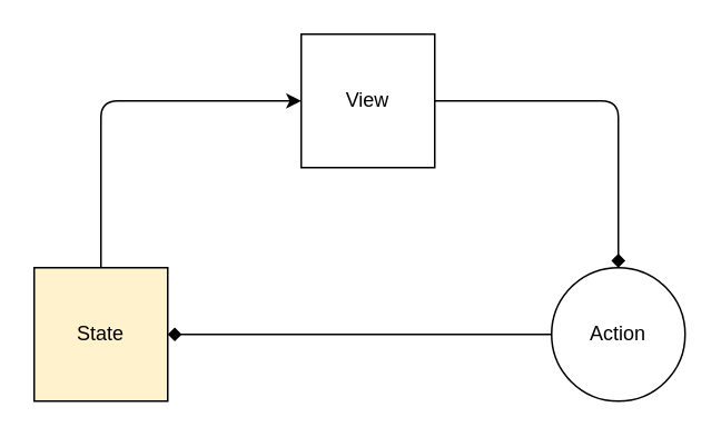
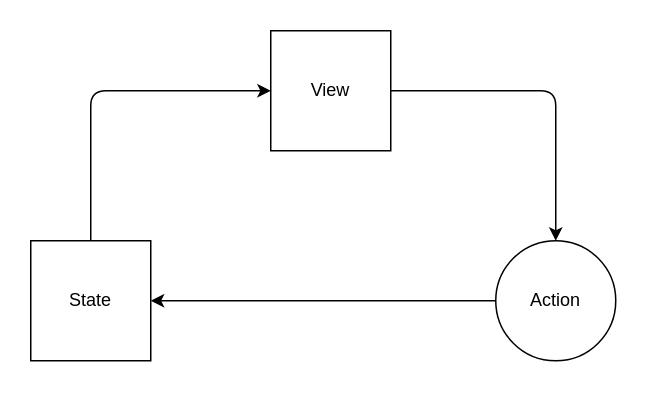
  <mxCell id="0" />
  <mxCell id="1" parent="0" />
  <mxCell id="2" value="View" style="whiteSpace=wrap;html=1;aspect=fixed;" parent="1" vertex="1"><mxGeometry x="180" y="20" width="80" height="80" as="geometry" /></mxCell>
- <mxCell id="3" value="State" style="whiteSpace=wrap;html=1;aspect=fixed;fillColor=#fff2cc;" parent="1" vertex="1"><mxGeometry x="20" y="160" width="80" height="80" as="geometry" /></mxCell>
+ <mxCell id="3" value="State" style="whiteSpace=wrap;html=1;aspect=fixed;" parent="1" vertex="1"><mxGeometry x="20" y="160" width="80" height="80" as="geometry" /></mxCell>
  <mxCell id="4" value="Action" style="ellipse;whiteSpace=wrap;html=1;aspect=fixed;" parent="1" vertex="1"><mxGeometry x="330" y="160" width="80" height="80" as="geometry" /></mxCell>
  <mxCell id="5" value="" style="endArrow=classic;html=1;exitX=1;exitY=0.5;exitDx=0;exitDy=0;entryX=0.5;entryY=1;entryDx=0;entryDy=0;" parent="1" edge="1"><mxGeometry width="50" height="50" relative="1" as="geometry"><mxPoint x="60" y="160" as="sourcePoint" /><mxPoint x="180" y="60" as="targetPoint" /><Array as="points"><mxPoint x="60" y="60" /></Array></mxGeometry></mxCell>
- <mxCell id="6" value="" style="endArrow=diamond;html=1;exitX=0;exitY=0.5;exitDx=0;exitDy=0;entryX=1;entryY=0.5;entryDx=0;entryDy=0;" parent="1" source="4" target="3" edge="1"><mxGeometry width="50" height="50" relative="1" as="geometry"><mxPoint x="170" y="270" as="sourcePoint" /><mxPoint x="290" y="170" as="targetPoint" /><Array as="points"><mxPoint x="240" y="200" /></Array></mxGeometry></mxCell>
- <mxCell id="7" value="" style="endArrow=diamond;html=1;exitX=1;exitY=0.5;exitDx=0;exitDy=0;entryX=0.5;entryY=0;entryDx=0;entryDy=0;" parent="1" source="2" target="4" edge="1"><mxGeometry width="50" height="50" relative="1" as="geometry"><mxPoint x="310" y="140" as="sourcePoint" /><mxPoint x="310" y="120" as="targetPoint" /><Array as="points"><mxPoint x="370" y="60" /></Array></mxGeometry></mxCell>
+ <mxCell id="6" value="" style="endArrow=classic;html=1;exitX=0;exitY=0.5;exitDx=0;exitDy=0;entryX=1;entryY=0.5;entryDx=0;entryDy=0;" parent="1" source="4" target="3" edge="1"><mxGeometry width="50" height="50" relative="1" as="geometry"><mxPoint x="170" y="270" as="sourcePoint" /><mxPoint x="290" y="170" as="targetPoint" /><Array as="points"><mxPoint x="240" y="200" /></Array></mxGeometry></mxCell>
+ <mxCell id="7" value="" style="endArrow=classic;html=1;exitX=1;exitY=0.5;exitDx=0;exitDy=0;entryX=0.5;entryY=0;entryDx=0;entryDy=0;" parent="1" source="2" target="4" edge="1"><mxGeometry width="50" height="50" relative="1" as="geometry"><mxPoint x="310" y="140" as="sourcePoint" /><mxPoint x="310" y="120" as="targetPoint" /><Array as="points"><mxPoint x="370" y="60" /></Array></mxGeometry></mxCell>
